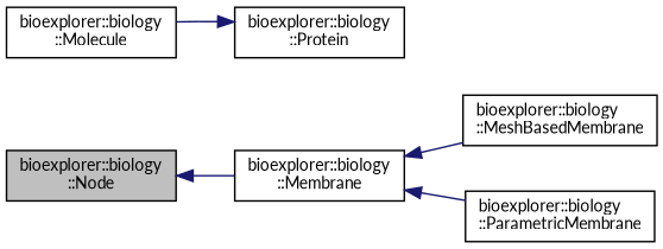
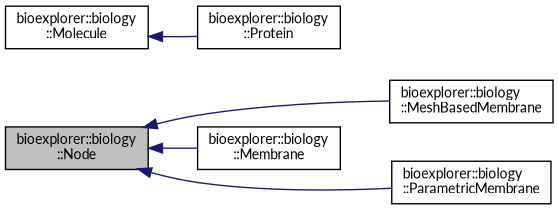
  digraph {
    fontname=Lato
    rankdir=LR
    node [color=black fillcolor=white fontname=Lato fontsize=10 shape=record style=filled]
    edge [color=midnightblue dir=back fontname=Lato fontsize=10 labelfontname=Helvetica labelfontsize=10 style=solid]
    n1 [fillcolor=grey75 fontcolor=black height=0.2 label="bioexplorer::biology\l::Node" width=0.4]
    n2 [height=0.2 label="bioexplorer::biology\l::Membrane" width=0.4]
    n3 [height=0.2 label="bioexplorer::biology\l::MeshBasedMembrane" width=0.4]
    n4 [height=0.2 label="bioexplorer::biology\l::ParametricMembrane" width=0.4]
    n5 [height=0.2 label="bioexplorer::biology\l::Molecule" width=0.4]
    n6 [height=0.2 label="bioexplorer::biology\l::Protein" width=0.4]
    n1 -> n2
-   n2 -> n3
-   n2 -> n4
-   n6 -> n5
+   n1 -> n3
+   n1 -> n4
+   n5 -> n6
  }
